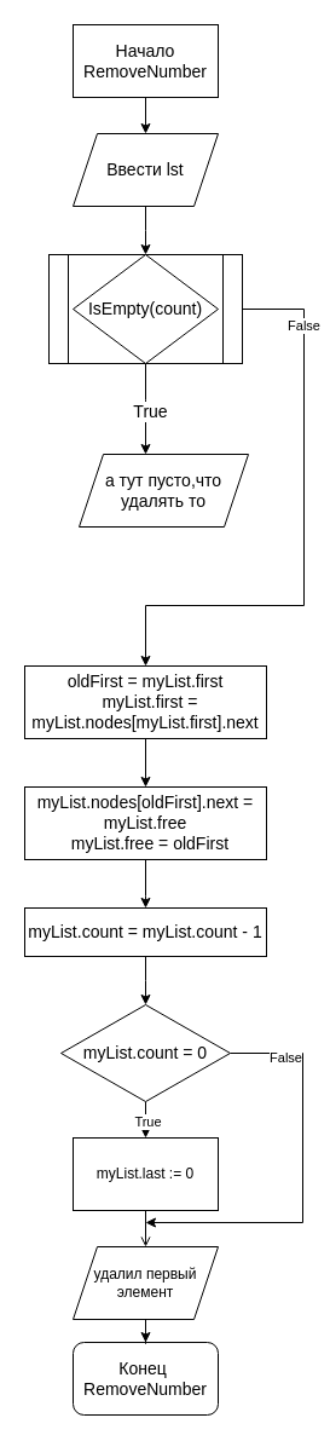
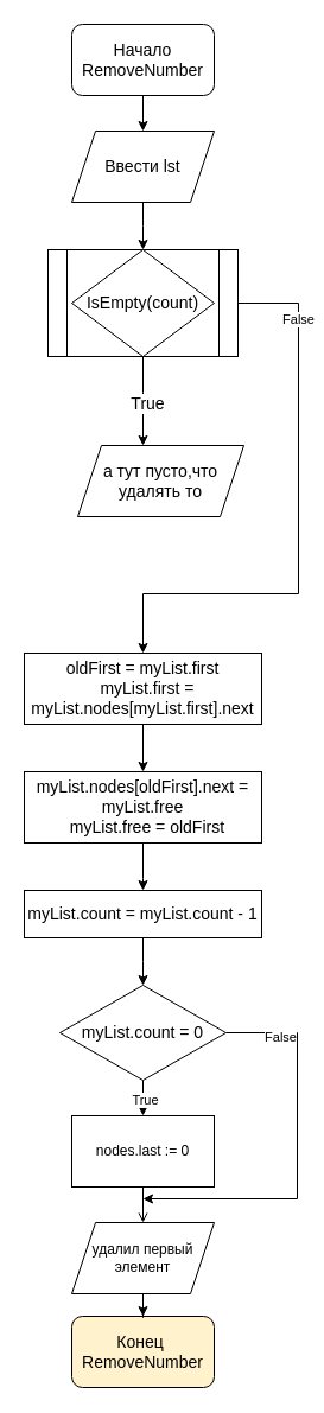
  <mxCell id="0" />
  <mxCell id="1" parent="0" />
  <mxCell id="2" style="edgeStyle=orthogonalEdgeStyle;rounded=0;orthogonalLoop=1;jettySize=auto;html=1;fontSize=14;" edge="1" parent="1" source="3" target="5"><mxGeometry relative="1" as="geometry"><mxPoint x="120" y="120" as="targetPoint" /></mxGeometry></mxCell>
- <mxCell id="3" value="Начало&lt;div&gt;RemoveNumber&lt;/div&gt;" style="whiteSpace=wrap;html=1;fontSize=14;rounded=0;" vertex="1" parent="1"><mxGeometry x="60" y="20" width="120" height="60" as="geometry" /></mxCell>
+ <mxCell id="3" value="Начало&lt;div&gt;RemoveNumber&lt;/div&gt;" style="rounded=1;whiteSpace=wrap;html=1;fontSize=14;" vertex="1" parent="1"><mxGeometry x="60" y="20" width="120" height="60" as="geometry" /></mxCell>
  <mxCell id="4" style="edgeStyle=orthogonalEdgeStyle;rounded=0;orthogonalLoop=1;jettySize=auto;html=1;fontSize=14;" edge="1" parent="1" source="5"><mxGeometry relative="1" as="geometry"><mxPoint x="120" y="210" as="targetPoint" /></mxGeometry></mxCell>
  <mxCell id="5" value="Ввести lst" style="shape=parallelogram;perimeter=parallelogramPerimeter;whiteSpace=wrap;html=1;fixedSize=1;fontSize=14;" vertex="1" parent="1"><mxGeometry x="60" y="110" width="120" height="60" as="geometry" /></mxCell>
  <mxCell id="6" style="edgeStyle=orthogonalEdgeStyle;rounded=0;orthogonalLoop=1;jettySize=auto;html=1;entryX=0.5;entryY=0;entryDx=0;entryDy=0;" edge="1" parent="1" source="8"><mxGeometry relative="1" as="geometry"><mxPoint x="120" y="550" as="targetPoint" /><Array as="points"><mxPoint x="251" y="255" /><mxPoint x="251" y="500" /><mxPoint x="120" y="500" /></Array></mxGeometry></mxCell>
  <mxCell id="7" value="False" style="edgeLabel;html=1;align=center;verticalAlign=middle;resizable=0;points=[];" vertex="1" connectable="0" parent="6"><mxGeometry x="-0.731" y="-1" relative="1" as="geometry"><mxPoint as="offset" /></mxGeometry></mxCell>
  <mxCell id="8" value="" style="shape=process;whiteSpace=wrap;html=1;backgroundOutline=1;fontSize=14;" vertex="1" parent="1"><mxGeometry x="40" y="210" width="160" height="90" as="geometry" /></mxCell>
  <mxCell id="9" style="edgeStyle=orthogonalEdgeStyle;rounded=0;orthogonalLoop=1;jettySize=auto;html=1;fontSize=14;" edge="1" parent="1" source="11" target="12"><mxGeometry relative="1" as="geometry"><mxPoint x="120" y="350" as="targetPoint" /><Array as="points"><mxPoint x="120" y="330" /><mxPoint x="120" y="330" /></Array></mxGeometry></mxCell>
  <mxCell id="10" value="True" style="edgeLabel;html=1;align=center;verticalAlign=middle;resizable=0;points=[];fontSize=14;" vertex="1" connectable="0" parent="9"><mxGeometry x="0.033" y="3" relative="1" as="geometry"><mxPoint as="offset" /></mxGeometry></mxCell>
  <mxCell id="11" value="IsEmpty(count)" style="rhombus;whiteSpace=wrap;html=1;fontSize=14;" vertex="1" parent="1"><mxGeometry x="60" y="210" width="120" height="90" as="geometry" /></mxCell>
  <mxCell id="12" value="а тут пусто,что удалять то" style="shape=parallelogram;perimeter=parallelogramPerimeter;whiteSpace=wrap;html=1;fixedSize=1;fontSize=14;" vertex="1" parent="1"><mxGeometry x="65" y="375" width="140" height="60" as="geometry" /></mxCell>
- <mxCell id="13" value="Конец&amp;nbsp;&lt;div&gt;RemoveNumber&lt;/div&gt;" style="rounded=1;whiteSpace=wrap;html=1;fontSize=14;" vertex="1" parent="1"><mxGeometry x="60" y="1109" width="120" height="60" as="geometry" /></mxCell>
+ <mxCell id="13" value="Конец&amp;nbsp;&lt;div&gt;RemoveNumber&lt;/div&gt;" style="rounded=1;whiteSpace=wrap;html=1;fontSize=14;fillColor=#fff2cc;" vertex="1" parent="1"><mxGeometry x="60" y="1109" width="120" height="60" as="geometry" /></mxCell>
  <mxCell id="14" style="edgeStyle=orthogonalEdgeStyle;rounded=0;orthogonalLoop=1;jettySize=auto;html=1;entryX=0.5;entryY=0;entryDx=0;entryDy=0;fontSize=14;" edge="1" parent="1" source="15" target="17"><mxGeometry relative="1" as="geometry" /></mxCell>
  <mxCell id="15" value="&lt;div&gt;oldFirst = myList.first&lt;/div&gt;&lt;div&gt;&amp;nbsp; myList.first = myList.nodes[myList.first].next&lt;/div&gt;" style="rounded=0;whiteSpace=wrap;html=1;fontSize=14;" vertex="1" parent="1"><mxGeometry x="20" y="550" width="200" height="60" as="geometry" /></mxCell>
  <mxCell id="16" value="" style="edgeStyle=orthogonalEdgeStyle;rounded=0;orthogonalLoop=1;jettySize=auto;html=1;fontSize=14;" edge="1" parent="1" source="17" target="19"><mxGeometry relative="1" as="geometry"><Array as="points"><mxPoint x="120" y="740" /><mxPoint x="120" y="740" /></Array></mxGeometry></mxCell>
  <mxCell id="17" value="&lt;div&gt;myList.nodes[oldFirst].next = myList.free&lt;/div&gt;&lt;div&gt;&amp;nbsp; myList.free = oldFirst&lt;/div&gt;" style="rounded=0;whiteSpace=wrap;html=1;fontSize=14;" vertex="1" parent="1"><mxGeometry x="20" y="650" width="200" height="60" as="geometry" /></mxCell>
  <mxCell id="18" style="edgeStyle=orthogonalEdgeStyle;rounded=0;orthogonalLoop=1;jettySize=auto;html=1;" edge="1" parent="1" source="19"><mxGeometry relative="1" as="geometry"><mxPoint x="120" y="830" as="targetPoint" /></mxGeometry></mxCell>
  <mxCell id="19" value="myList.count = myList.count - 1" style="rounded=0;whiteSpace=wrap;html=1;fontSize=14;" vertex="1" parent="1"><mxGeometry x="20" y="750" width="200" height="40" as="geometry" /></mxCell>
  <mxCell id="20" style="edgeStyle=orthogonalEdgeStyle;rounded=0;orthogonalLoop=1;jettySize=auto;html=1;" edge="1" parent="1" source="24" target="26"><mxGeometry relative="1" as="geometry" /></mxCell>
  <mxCell id="21" value="True" style="edgeLabel;html=1;align=center;verticalAlign=middle;resizable=0;points=[];" vertex="1" connectable="0" parent="20"><mxGeometry x="-0.035" y="-1" relative="1" as="geometry"><mxPoint as="offset" /></mxGeometry></mxCell>
  <mxCell id="22" style="edgeStyle=orthogonalEdgeStyle;rounded=0;orthogonalLoop=1;jettySize=auto;html=1;" edge="1" parent="1" source="24"><mxGeometry relative="1" as="geometry"><mxPoint x="120" y="1010" as="targetPoint" /><Array as="points"><mxPoint x="250" y="870" /></Array></mxGeometry></mxCell>
  <mxCell id="23" value="False" style="edgeLabel;html=1;align=center;verticalAlign=middle;resizable=0;points=[];" vertex="1" connectable="0" parent="22"><mxGeometry x="-0.725" y="-3" relative="1" as="geometry"><mxPoint as="offset" /></mxGeometry></mxCell>
  <mxCell id="24" value="myList.count = 0" style="rhombus;whiteSpace=wrap;html=1;fontSize=14;" vertex="1" parent="1"><mxGeometry x="50" y="830" width="140" height="80" as="geometry" /></mxCell>
  <mxCell id="25" style="edgeStyle=orthogonalEdgeStyle;rounded=0;orthogonalLoop=1;jettySize=auto;html=1;endArrow=open;" edge="1" parent="1" source="26" target="28"><mxGeometry relative="1" as="geometry"><mxPoint x="120" y="1050" as="targetPoint" /></mxGeometry></mxCell>
- <mxCell id="26" value="myList.last := 0" style="rounded=0;whiteSpace=wrap;html=1;" vertex="1" parent="1"><mxGeometry x="60" y="940" width="120" height="60" as="geometry" /></mxCell>
+ <mxCell id="26" value="nodes.last := 0" style="rounded=0;whiteSpace=wrap;html=1;" vertex="1" parent="1"><mxGeometry x="60" y="940" width="120" height="60" as="geometry" /></mxCell>
  <mxCell id="27" style="edgeStyle=orthogonalEdgeStyle;rounded=0;orthogonalLoop=1;jettySize=auto;html=1;entryX=0.5;entryY=0;entryDx=0;entryDy=0;" edge="1" parent="1" source="28" target="13"><mxGeometry relative="1" as="geometry" /></mxCell>
  <mxCell id="28" value="удалил первый элемент" style="shape=parallelogram;perimeter=parallelogramPerimeter;whiteSpace=wrap;html=1;fixedSize=1;" vertex="1" parent="1"><mxGeometry x="60" y="1030" width="120" height="60" as="geometry" /></mxCell>
